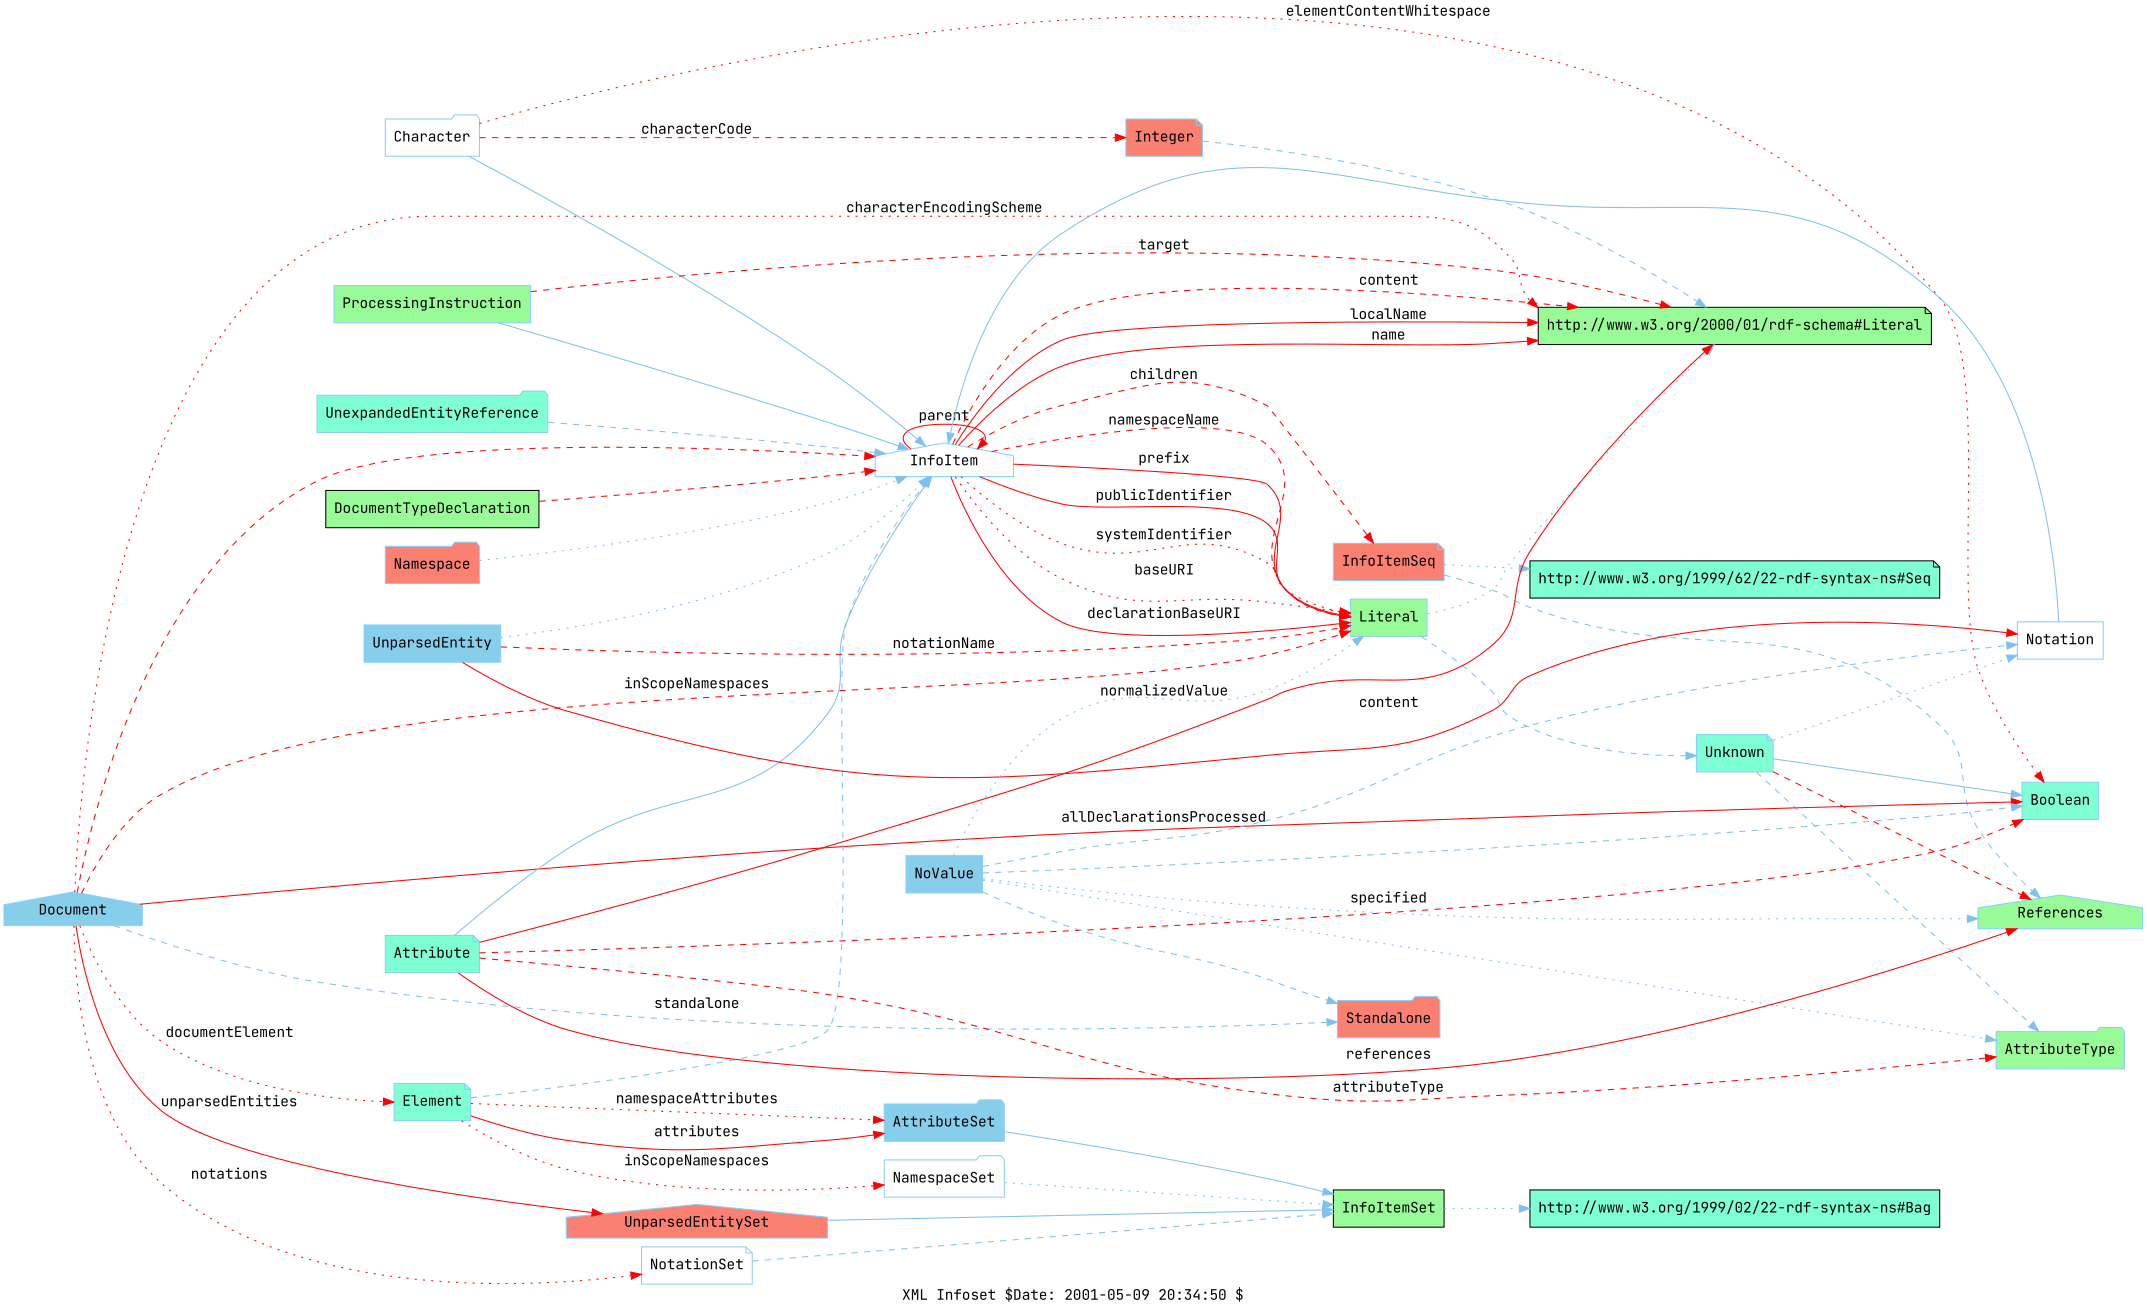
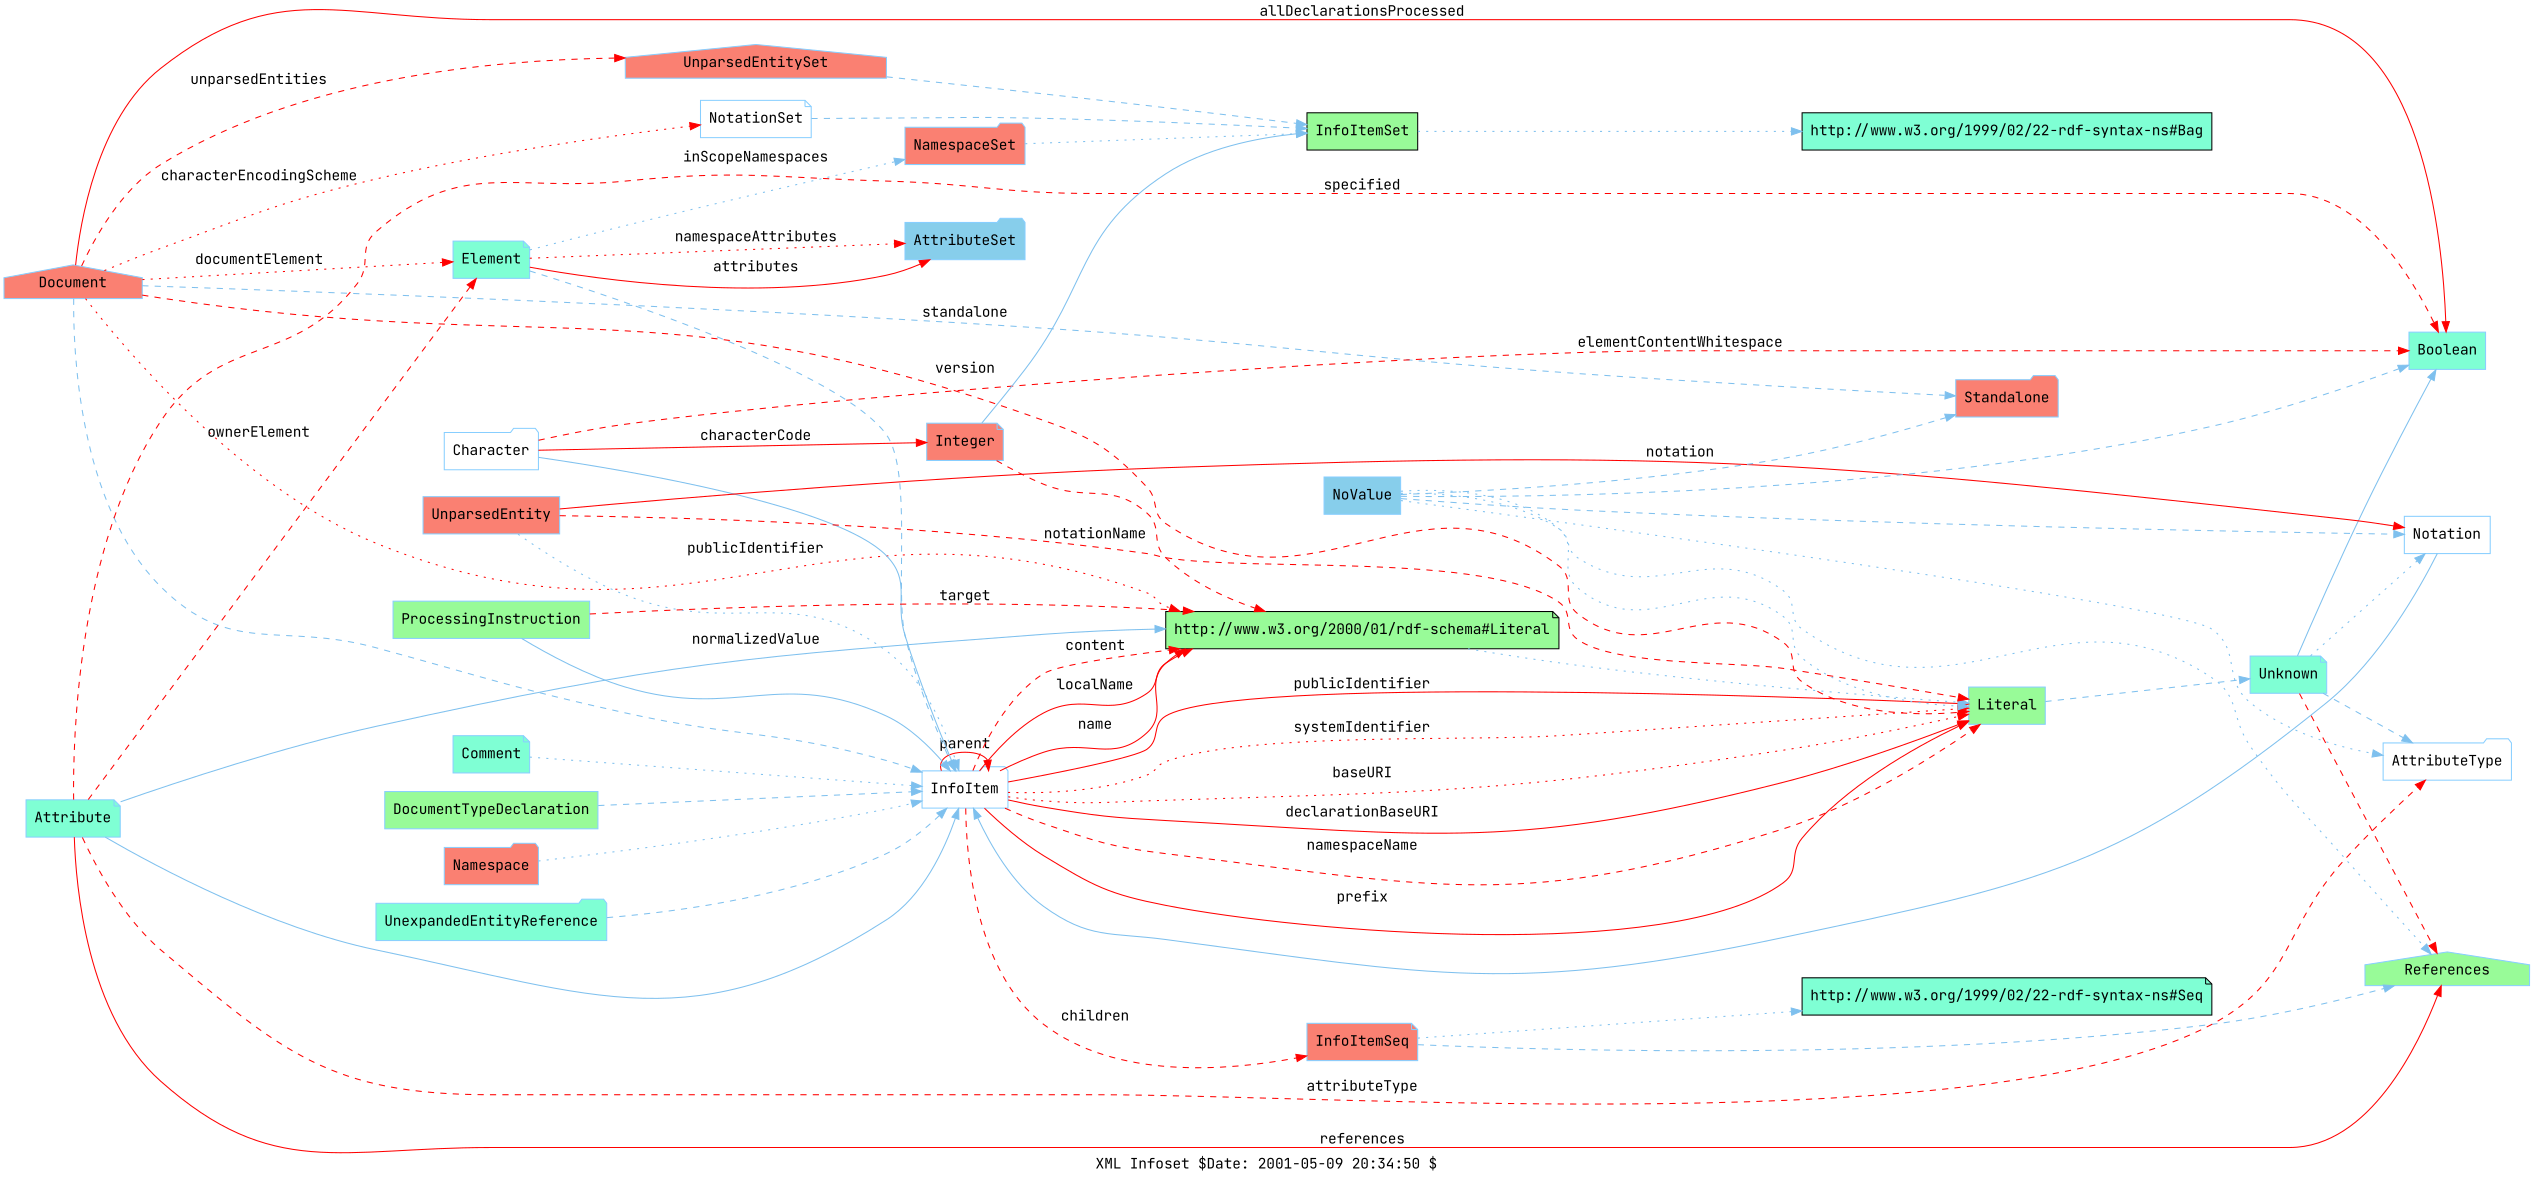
  digraph {
    fontname="JetBrains Mono"
    label="XML Infoset $Date: 2001-05-09 20:34:50 $"
    rankdir=LR
    node [color=skyblue1 fillcolor=aquamarine fontname="JetBrains Mono" shape=box style=filled]
    edge [color=red fontname="JetBrains Mono" style=dashed]
-   n1 [fillcolor=white label=InfoItem shape=house]
+   n1 [fillcolor=white label=InfoItem shape=folder]
    n2 [fillcolor=palegreen label=Literal]
    n3 [fillcolor=salmon label=InfoItemSeq shape=note]
    "http://www.w3.org/2000/01/rdf-schema#Literal" [fillcolor=palegreen shape=note color=""]
    n5 [label=Unknown shape=note]
    n6 [fillcolor=palegreen label=References shape=house]
-   "http://www.w3.org/1999/02/22-rdf-syntax-ns#Seq" [shape=note label="http://www.w3.org/1999/62/22-rdf-syntax-ns#Seq" color=""]
-   n8 [fillcolor=skyblue label=Document shape=house]
+   "http://www.w3.org/1999/02/22-rdf-syntax-ns#Seq" [shape=note color=""]
+   n8 [fillcolor=salmon label=Document shape=house]
    n9 [label=Boolean]
    n10 [label=Element shape=note]
    n11 [fillcolor=salmon label=UnparsedEntitySet shape=house]
    n12 [fillcolor=white label=NotationSet shape=note]
    n13 [fillcolor=salmon label=Standalone shape=folder]
    n14 [fillcolor=skyblue label=AttributeSet shape=folder]
-   n15 [fillcolor=white label=NamespaceSet shape=folder]
+   n15 [fillcolor=salmon label=NamespaceSet shape=folder]
    n16 [color=black fillcolor=palegreen label=InfoItemSet]
    "http://www.w3.org/1999/02/22-rdf-syntax-ns#Bag" [color=""]
    n18 [label=Attribute shape=note]
-   n19 [fillcolor=palegreen label=AttributeType shape=folder]
+   n19 [fillcolor=white label=AttributeType shape=folder]
    n20 [fillcolor=white label=Character shape=folder]
    n21 [fillcolor=salmon label=Integer shape=note]
-   n22 [fillcolor=skyblue label=UnparsedEntity]
+   n22 [fillcolor=salmon label=UnparsedEntity]
    n23 [fillcolor=white label=Notation]
    n24 [fillcolor=palegreen label=ProcessingInstruction]
    n25 [label=UnexpandedEntityReference shape=folder]
-   n27 [color=black fillcolor=palegreen label=DocumentTypeDeclaration]
+   n26 [label=Comment shape=note]
+   n27 [fillcolor=palegreen label=DocumentTypeDeclaration]
    n28 [fillcolor=salmon label=Namespace shape=folder]
    n29 [fillcolor=skyblue label=NoValue]
    n1 -> n1 [label=parent style=solid]
    n1 -> n2 [label=baseURI style=dotted]
    n1 -> n2 [label=declarationBaseURI style=solid]
    n1 -> n2 [label=namespaceName]
    n1 -> n2 [label=prefix style=solid]
    n1 -> n2 [label=publicIdentifier style=solid]
    n1 -> n2 [label=systemIdentifier style=dotted]
    n1 -> n3 [label=children]
    n1 -> "http://www.w3.org/2000/01/rdf-schema#Literal" [label=content]
    n1 -> "http://www.w3.org/2000/01/rdf-schema#Literal" [label=localName style=solid]
    n1 -> "http://www.w3.org/2000/01/rdf-schema#Literal" [label=name style=solid]
    n2 -> n5 [color=skyblue2]
    n3 -> n6 [color=skyblue2]
    n3 -> "http://www.w3.org/1999/02/22-rdf-syntax-ns#Seq" [color=skyblue2 style=dotted]
-   n2 -> "http://www.w3.org/2000/01/rdf-schema#Literal" [color=skyblue2 style=dotted]
+   "http://www.w3.org/2000/01/rdf-schema#Literal" -> n2 [color=skyblue2 style=dotted]
    n5 -> n6
    n5 -> n9 [color=skyblue2 style=solid]
    n5 -> n19 [color=skyblue2]
    n5 -> n23 [color=skyblue2 style=dotted]
-   n8 -> n1
-   n8 -> n2 [label=inScopeNamespaces]
-   n8 -> "http://www.w3.org/2000/01/rdf-schema#Literal" [label=characterEncodingScheme style=dotted]
+   n8 -> n1 [color=skyblue2]
+   n8 -> n2 [label=version]
+   n8 -> "http://www.w3.org/2000/01/rdf-schema#Literal" [label=publicIdentifier style=dotted]
    n8 -> n9 [label=allDeclarationsProcessed style=solid]
    n8 -> n10 [label=documentElement style=dotted]
-   n8 -> n11 [label=unparsedEntities style=solid]
-   n8 -> n12 [label=notations style=dotted]
+   n8 -> n11 [label=unparsedEntities]
+   n8 -> n12 [label=characterEncodingScheme style=dotted]
    n8 -> n13 [color=skyblue2 label=standalone]
    n10 -> n1 [color=skyblue2]
    n10 -> n14 [label=attributes style=solid]
    n10 -> n14 [label=namespaceAttributes style=dotted]
-   n10 -> n15 [label=inScopeNamespaces style=dotted]
-   n11 -> n16 [color=skyblue2 style=solid]
+   n10 -> n15 [color=skyblue2 label=inScopeNamespaces style=dotted]
+   n11 -> n16 [color=skyblue2]
    n12 -> n16 [color=skyblue2]
-   n14 -> n16 [color=skyblue2 style=solid]
+   n21 -> n16 [color=skyblue2 style=solid]
    n15 -> n16 [color=skyblue2 style=dotted]
    n16 -> "http://www.w3.org/1999/02/22-rdf-syntax-ns#Bag" [color=skyblue2 style=dotted]
    n18 -> n1 [color=skyblue2 style=solid]
-   n18 -> "http://www.w3.org/2000/01/rdf-schema#Literal" [label=normalizedValue style=solid]
+   n18 -> "http://www.w3.org/2000/01/rdf-schema#Literal" [color=skyblue2 label=normalizedValue style=solid]
    n18 -> n6 [label=references style=solid]
    n18 -> n9 [label=specified]
+   n18 -> n10 [label=ownerElement]
    n18 -> n19 [label=attributeType]
    n20 -> n1 [color=skyblue2 style=solid]
-   n20 -> n9 [label=elementContentWhitespace style=dotted]
-   n20 -> n21 [label=characterCode]
-   n21 -> "http://www.w3.org/2000/01/rdf-schema#Literal" [color=skyblue2]
+   n20 -> n9 [label=elementContentWhitespace]
+   n20 -> n21 [label=characterCode style=solid]
+   n21 -> "http://www.w3.org/2000/01/rdf-schema#Literal"
    n22 -> n1 [color=skyblue2 style=dotted]
    n22 -> n2 [label=notationName]
-   n22 -> n23 [label=content style=solid]
+   n22 -> n23 [label=notation style=solid]
    n23 -> n1 [color=skyblue2 style=solid]
    n24 -> n1 [color=skyblue2 style=solid]
    n24 -> "http://www.w3.org/2000/01/rdf-schema#Literal" [label=target]
    n25 -> n1 [color=skyblue2]
-   n27 -> n1
+   n26 -> n1 [color=skyblue2 style=dotted]
+   n27 -> n1 [color=skyblue2]
    n28 -> n1 [color=skyblue2 style=dotted]
    n29 -> n2 [color=skyblue2 style=dotted]
    n29 -> n6 [color=skyblue2 style=dotted]
    n29 -> n9 [color=skyblue2]
    n29 -> n13 [color=skyblue2]
    n29 -> n19 [color=skyblue2 style=dotted]
    n29 -> n23 [color=skyblue2]
  }
